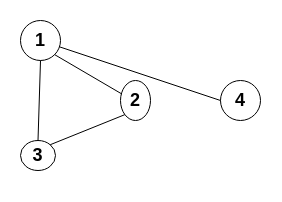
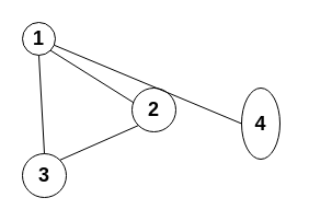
  <mxCell id="0" />
  <mxCell id="1" parent="0" />
- <mxCell id="2" value="&lt;b&gt;&lt;font style=&quot;font-size: 18px&quot;&gt;1&lt;/font&gt;&lt;/b&gt;" style="ellipse;whiteSpace=wrap;html=1;aspect=fixed;" vertex="1" parent="1"><mxGeometry x="20" y="20" width="40" height="40" as="geometry" /></mxCell>
- <mxCell id="3" value="&lt;font style=&quot;font-size: 18px&quot;&gt;&lt;b&gt;3&lt;/b&gt;&lt;/font&gt;" style="ellipse;whiteSpace=wrap;html=1;aspect=fixed;" vertex="1" parent="1"><mxGeometry x="20" y="140" width="35" height="30" as="geometry" /></mxCell>
- <mxCell id="4" value="&lt;font style=&quot;font-size: 18px&quot;&gt;&lt;b&gt;2&lt;/b&gt;&lt;/font&gt;" style="ellipse;whiteSpace=wrap;html=1;aspect=fixed;" vertex="1" parent="1"><mxGeometry x="120" y="80" width="30" height="40" as="geometry" /></mxCell>
- <mxCell id="5" value="&lt;font style=&quot;font-size: 18px&quot;&gt;&lt;b&gt;4&lt;/b&gt;&lt;/font&gt;" style="ellipse;whiteSpace=wrap;html=1;aspect=fixed;" vertex="1" parent="1"><mxGeometry x="220" y="80" width="40" height="40" as="geometry" /></mxCell>
+ <mxCell id="2" value="&lt;b&gt;&lt;font style=&quot;font-size: 18px&quot;&gt;1&lt;/font&gt;&lt;/b&gt;" style="ellipse;whiteSpace=wrap;html=1;aspect=fixed;" vertex="1" parent="1"><mxGeometry x="20" y="20" width="30" height="30" as="geometry" /></mxCell>
+ <mxCell id="3" value="&lt;font style=&quot;font-size: 18px&quot;&gt;&lt;b&gt;3&lt;/b&gt;&lt;/font&gt;" style="ellipse;whiteSpace=wrap;html=1;aspect=fixed;" vertex="1" parent="1"><mxGeometry x="20" y="140" width="40" height="40" as="geometry" /></mxCell>
+ <mxCell id="4" value="&lt;font style=&quot;font-size: 18px&quot;&gt;&lt;b&gt;2&lt;/b&gt;&lt;/font&gt;" style="ellipse;whiteSpace=wrap;html=1;aspect=fixed;" vertex="1" parent="1"><mxGeometry x="120" y="80" width="40" height="40" as="geometry" /></mxCell>
+ <mxCell id="5" value="&lt;font style=&quot;font-size: 18px&quot;&gt;&lt;b&gt;4&lt;/b&gt;&lt;/font&gt;" style="ellipse;whiteSpace=wrap;html=1;aspect=fixed;" vertex="1" parent="1"><mxGeometry x="220" y="80" width="35" height="65" as="geometry" /></mxCell>
  <mxCell id="6" value="" style="endArrow=none;html=1;entryX=0.5;entryY=1;entryDx=0;entryDy=0;exitX=0.5;exitY=0;exitDx=0;exitDy=0;" edge="1" parent="1" source="3" target="2"><mxGeometry width="50" height="50" relative="1" as="geometry"><mxPoint x="20" y="250" as="sourcePoint" /><mxPoint x="70" y="200" as="targetPoint" /></mxGeometry></mxCell>
  <mxCell id="7" value="" style="endArrow=none;html=1;entryX=1;entryY=1;entryDx=0;entryDy=0;exitX=0.04;exitY=0.335;exitDx=0;exitDy=0;exitPerimeter=0;" edge="1" parent="1" source="4" target="2"><mxGeometry width="50" height="50" relative="1" as="geometry"><mxPoint x="50" y="150" as="sourcePoint" /><mxPoint x="50" y="70" as="targetPoint" /></mxGeometry></mxCell>
  <mxCell id="8" value="" style="endArrow=none;html=1;entryX=1;entryY=0;entryDx=0;entryDy=0;exitX=0;exitY=1;exitDx=0;exitDy=0;" edge="1" parent="1" source="4" target="3"><mxGeometry width="50" height="50" relative="1" as="geometry"><mxPoint x="135.858" y="95.858" as="sourcePoint" /><mxPoint x="64.142" y="64.142" as="targetPoint" /></mxGeometry></mxCell>
  <mxCell id="9" value="" style="endArrow=none;html=1;exitX=0;exitY=0.5;exitDx=0;exitDy=0;" edge="1" parent="1" source="5" target="2"><mxGeometry width="50" height="50" relative="1" as="geometry"><mxPoint x="131.6" y="103.4" as="sourcePoint" /><mxPoint x="64.142" y="64.142" as="targetPoint" /></mxGeometry></mxCell>
